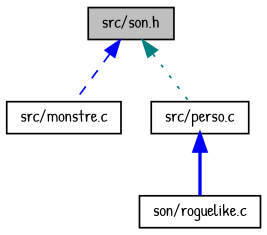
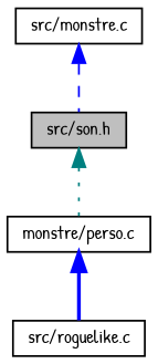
  digraph {
    fontname="Patrick Hand"
    node [color=black fillcolor=white fontname="Patrick Hand" fontsize=10 shape=record style=filled]
    edge [color=blue dir=back fontname="Patrick Hand" fontsize=10 labelfontname=Helvetica labelfontsize=10]
    n1 [fillcolor=grey75 fontcolor=black height=0.2 label="src/son.h" width=0.4]
    n2 [height=0.2 label="src/monstre.c" width=0.4]
-   n3 [height=0.2 label="src/perso.c" width=0.4]
-   n4 [height=0.2 label="son/roguelike.c" width=0.4]
-   n1 -> n2 [style=dashed]
+   n3 [height=0.2 label="monstre/perso.c" width=0.4]
+   n4 [height=0.2 label="src/roguelike.c" width=0.4]
+   n2 -> n1 [style=dashed]
    n1 -> n3 [color=teal style=dotted]
    n3 -> n4 [style=bold]
  }
